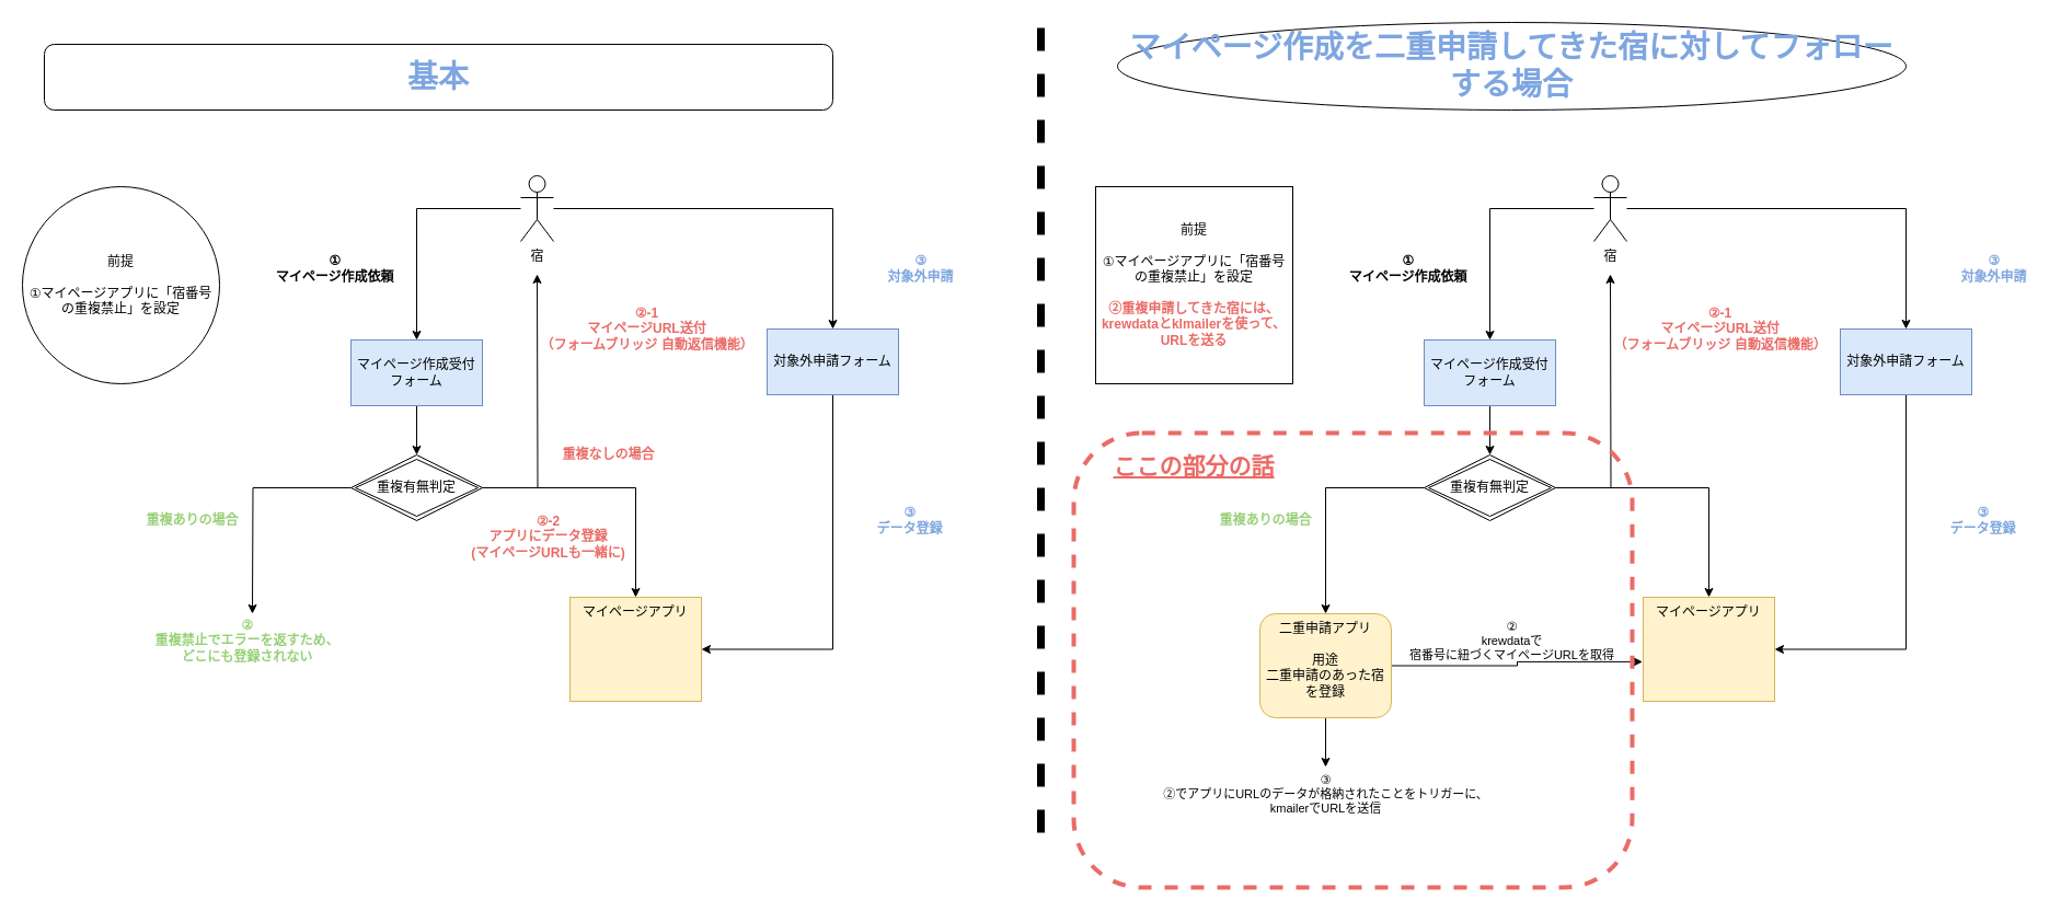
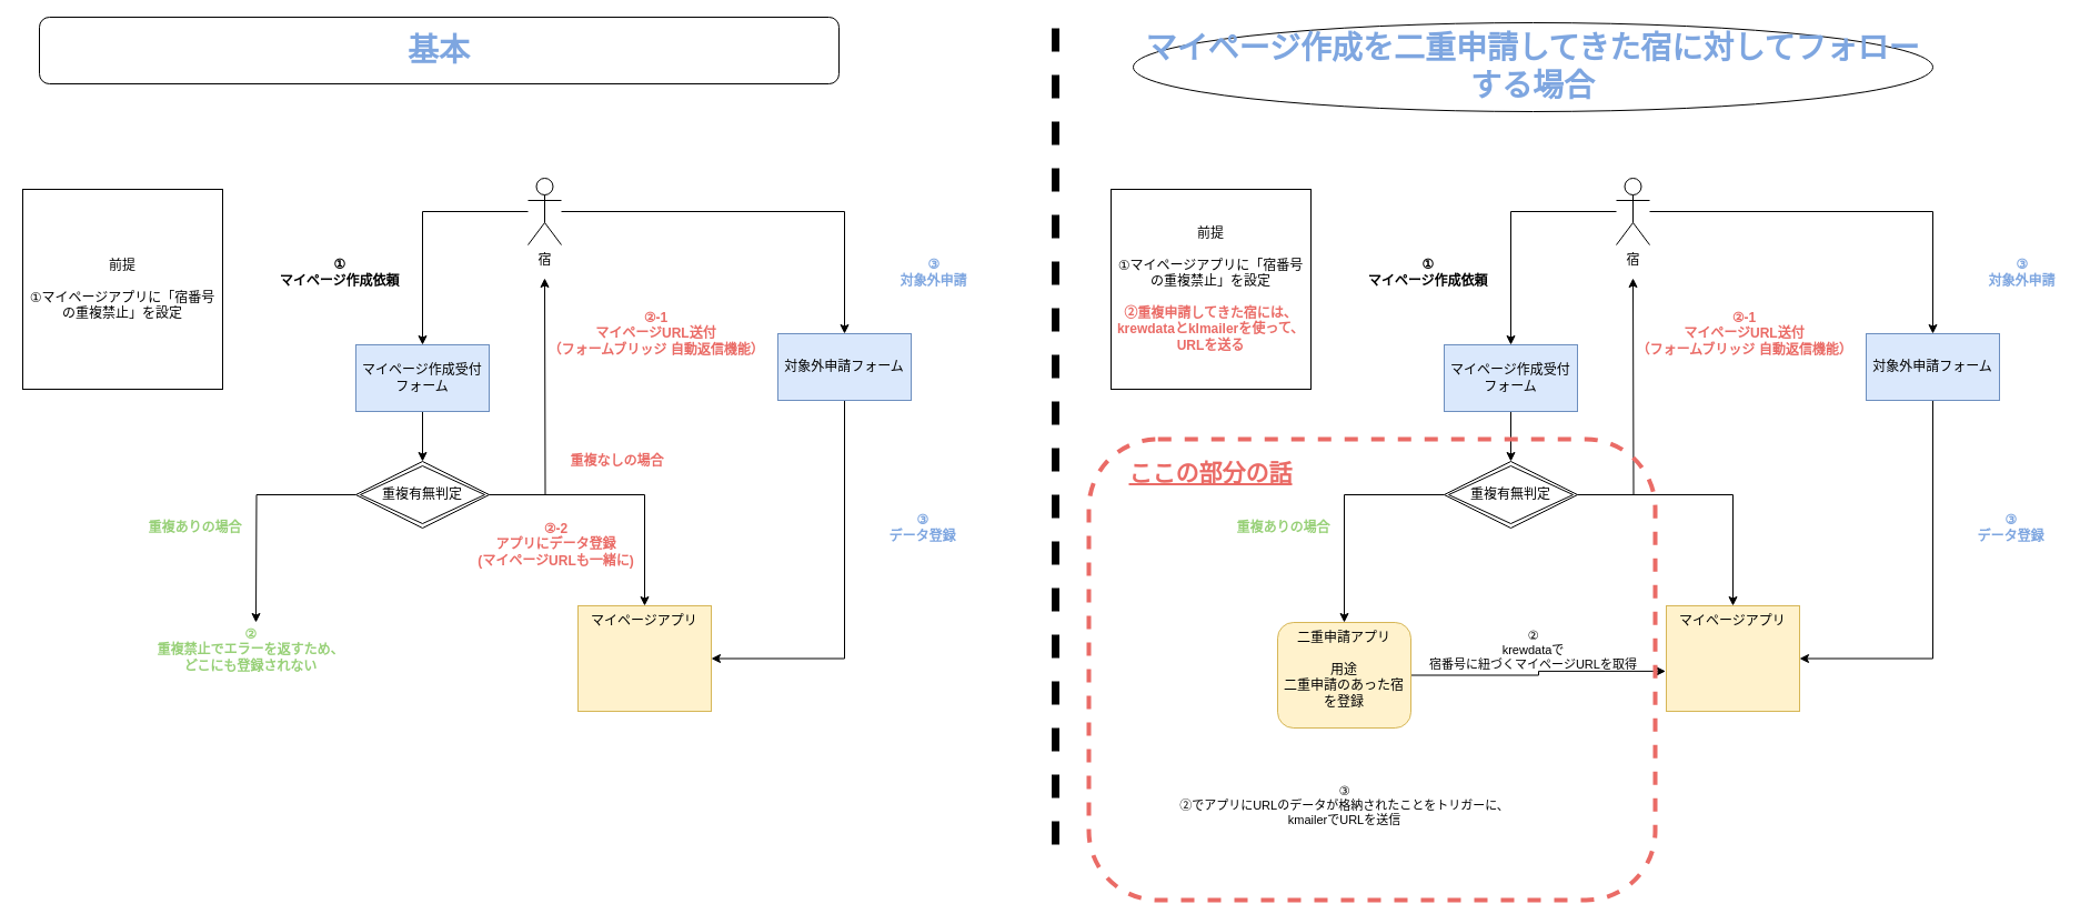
  <mxCell id="0" />
  <mxCell id="1" parent="0" />
  <mxCell id="2" value="&lt;font color=&quot;#000000&quot; style=&quot;font-size: 11px;&quot;&gt;&lt;span style=&quot;font-size: 11px;&quot;&gt;②&lt;br&gt;krewdataで&lt;br&gt;宿番号に紐づくマイページURLを取得&lt;/span&gt;&lt;/font&gt;" style="text;html=1;align=center;verticalAlign=middle;resizable=0;points=[];autosize=1;strokeColor=none;fillColor=none;fontSize=11;fontColor=#7EA6E0;" vertex="1" parent="1"><mxGeometry x="1275" y="560" width="210" height="50" as="geometry" /></mxCell>
  <mxCell id="3" style="edgeStyle=orthogonalEdgeStyle;rounded=0;orthogonalLoop=1;jettySize=auto;html=1;entryX=0.5;entryY=0;entryDx=0;entryDy=0;" edge="1" parent="1" source="5" target="8"><mxGeometry relative="1" as="geometry" /></mxCell>
  <mxCell id="4" style="edgeStyle=orthogonalEdgeStyle;rounded=0;orthogonalLoop=1;jettySize=auto;html=1;entryX=0.5;entryY=0;entryDx=0;entryDy=0;" edge="1" parent="1" source="5" target="10"><mxGeometry relative="1" as="geometry" /></mxCell>
  <mxCell id="5" value="宿" style="shape=umlActor;verticalLabelPosition=bottom;verticalAlign=top;html=1;outlineConnect=0;" vertex="1" parent="1"><mxGeometry x="475" y="160" width="30" height="60" as="geometry" /></mxCell>
  <mxCell id="6" style="edgeStyle=orthogonalEdgeStyle;rounded=0;orthogonalLoop=1;jettySize=auto;html=1;exitX=1;exitY=0.5;exitDx=0;exitDy=0;" edge="1" parent="1" source="17"><mxGeometry relative="1" as="geometry"><mxPoint x="490" y="250" as="targetPoint" /></mxGeometry></mxCell>
  <mxCell id="7" style="edgeStyle=orthogonalEdgeStyle;rounded=0;orthogonalLoop=1;jettySize=auto;html=1;entryX=0.5;entryY=0;entryDx=0;entryDy=0;" edge="1" parent="1" source="8" target="17"><mxGeometry relative="1" as="geometry" /></mxCell>
  <mxCell id="8" value="マイページ作成受付フォーム" style="rounded=0;whiteSpace=wrap;html=1;fillColor=#dae8fc;strokeColor=#6c8ebf;" vertex="1" parent="1"><mxGeometry x="320" y="310" width="120" height="60" as="geometry" /></mxCell>
  <mxCell id="9" style="edgeStyle=orthogonalEdgeStyle;rounded=0;orthogonalLoop=1;jettySize=auto;html=1;entryX=1;entryY=0.5;entryDx=0;entryDy=0;fontColor=#97D077;exitX=0.5;exitY=1;exitDx=0;exitDy=0;" edge="1" parent="1" source="10" target="11"><mxGeometry relative="1" as="geometry" /></mxCell>
  <mxCell id="10" value="対象外申請フォーム" style="rounded=0;whiteSpace=wrap;html=1;fillColor=#dae8fc;strokeColor=#6c8ebf;" vertex="1" parent="1"><mxGeometry x="700" y="300" width="120" height="60" as="geometry" /></mxCell>
  <mxCell id="11" value="マイページアプリ" style="rounded=0;whiteSpace=wrap;html=1;fillColor=#fff2cc;strokeColor=#d6b656;verticalAlign=top;" vertex="1" parent="1"><mxGeometry x="520" y="545" width="120" height="95" as="geometry" /></mxCell>
  <mxCell id="12" value="①&lt;br&gt;マイページ作成依頼" style="text;html=1;align=center;verticalAlign=middle;resizable=0;points=[];autosize=1;strokeColor=none;fillColor=none;fontStyle=1" vertex="1" parent="1"><mxGeometry x="240" y="225" width="130" height="40" as="geometry" /></mxCell>
  <mxCell id="13" value="②-1&lt;br&gt;マイページURL送付&lt;br&gt;（フォームブリッジ 自動返信機能）" style="text;html=1;align=center;verticalAlign=middle;resizable=0;points=[];autosize=1;strokeColor=none;fillColor=none;fontColor=#EA6B66;fontStyle=1" vertex="1" parent="1"><mxGeometry x="480" y="270" width="220" height="60" as="geometry" /></mxCell>
  <mxCell id="14" value="③&lt;br&gt;対象外申請" style="text;html=1;align=center;verticalAlign=middle;resizable=0;points=[];autosize=1;strokeColor=none;fillColor=none;fontStyle=1;fontColor=#7EA6E0;" vertex="1" parent="1"><mxGeometry x="800" y="225" width="80" height="40" as="geometry" /></mxCell>
  <mxCell id="15" style="edgeStyle=orthogonalEdgeStyle;rounded=0;orthogonalLoop=1;jettySize=auto;html=1;" edge="1" parent="1" source="17"><mxGeometry relative="1" as="geometry"><mxPoint x="230" y="560" as="targetPoint" /></mxGeometry></mxCell>
  <mxCell id="16" style="edgeStyle=orthogonalEdgeStyle;rounded=0;orthogonalLoop=1;jettySize=auto;html=1;entryX=0.5;entryY=0;entryDx=0;entryDy=0;" edge="1" parent="1" source="17" target="11"><mxGeometry relative="1" as="geometry" /></mxCell>
  <mxCell id="17" value="重複有無判定" style="shape=rhombus;double=1;perimeter=rhombusPerimeter;whiteSpace=wrap;html=1;align=center;" vertex="1" parent="1"><mxGeometry x="320" y="415" width="120" height="60" as="geometry" /></mxCell>
  <mxCell id="18" value="重複ありの場合" style="text;html=1;align=center;verticalAlign=middle;resizable=0;points=[];autosize=1;strokeColor=none;fillColor=none;fontColor=#97D077;fontStyle=1" vertex="1" parent="1"><mxGeometry x="120" y="460" width="110" height="30" as="geometry" /></mxCell>
  <mxCell id="19" value="重複なしの場合" style="text;html=1;align=center;verticalAlign=middle;resizable=0;points=[];autosize=1;strokeColor=none;fillColor=none;fontColor=#EA6B66;fontStyle=1" vertex="1" parent="1"><mxGeometry x="500" y="400" width="110" height="30" as="geometry" /></mxCell>
- <mxCell id="20" value="前提&lt;br&gt;&lt;br&gt;①マイページアプリに「宿番号の重複禁止」を設定&lt;br&gt;" style="ellipse;whiteSpace=wrap;html=1;aspect=fixed;" vertex="1" parent="1"><mxGeometry x="20" y="170" width="180" height="180" as="geometry" /></mxCell>
+ <mxCell id="20" value="前提&lt;br&gt;&lt;br&gt;①マイページアプリに「宿番号の重複禁止」を設定&lt;br&gt;" style="whiteSpace=wrap;html=1;aspect=fixed;" vertex="1" parent="1"><mxGeometry x="20" y="170" width="180" height="180" as="geometry" /></mxCell>
  <mxCell id="21" value="&lt;span style=&quot;text-align: left;&quot;&gt;②-2&lt;br&gt;アプリにデータ登録&lt;br&gt;&lt;font&gt;&lt;span&gt;(マイページURLも一緒に)&lt;/span&gt;&lt;/font&gt;&lt;br&gt;&lt;/span&gt;" style="text;html=1;align=center;verticalAlign=middle;resizable=0;points=[];autosize=1;strokeColor=none;fillColor=none;fontColor=#EA6B66;fontStyle=1" vertex="1" parent="1"><mxGeometry x="420" y="460" width="160" height="60" as="geometry" /></mxCell>
  <mxCell id="22" value="②&lt;br&gt;重複禁止でエラーを返すため、&lt;br&gt;どこにも登録されない" style="text;html=1;align=center;verticalAlign=middle;resizable=0;points=[];autosize=1;strokeColor=none;fillColor=none;fontColor=#97D077;fontStyle=1" vertex="1" parent="1"><mxGeometry x="130" y="555" width="190" height="60" as="geometry" /></mxCell>
  <mxCell id="23" value="③&lt;br&gt;データ登録" style="text;html=1;align=center;verticalAlign=middle;resizable=0;points=[];autosize=1;strokeColor=none;fillColor=none;fontStyle=1;fontColor=#7EA6E0;" vertex="1" parent="1"><mxGeometry x="790" y="455" width="80" height="40" as="geometry" /></mxCell>
- <mxCell id="24" value="&lt;b&gt;&lt;font style=&quot;font-size: 28px;&quot;&gt;基本&lt;/font&gt;&lt;/b&gt;" style="rounded=1;whiteSpace=wrap;html=1;fontColor=#7EA6E0;" vertex="1" parent="1"><mxGeometry x="40" y="40" width="720" height="60" as="geometry" /></mxCell>
+ <mxCell id="24" value="&lt;b&gt;&lt;font style=&quot;font-size: 28px;&quot;&gt;基本&lt;/font&gt;&lt;/b&gt;" style="rounded=1;whiteSpace=wrap;html=1;fontColor=#7EA6E0;" vertex="1" parent="1"><mxGeometry x="35" y="15" width="720" height="60" as="geometry" /></mxCell>
  <mxCell id="25" value="" style="endArrow=none;html=1;rounded=0;fontSize=28;fontColor=#7EA6E0;strokeWidth=7;dashed=1;" edge="1" parent="1"><mxGeometry width="50" height="50" relative="1" as="geometry"><mxPoint x="950" y="760" as="sourcePoint" /><mxPoint x="950" as="targetPoint" y="20" /></mxGeometry></mxCell>
  <mxCell id="26" style="edgeStyle=orthogonalEdgeStyle;rounded=0;orthogonalLoop=1;jettySize=auto;html=1;entryX=0.5;entryY=0;entryDx=0;entryDy=0;" edge="1" parent="1" source="28" target="31"><mxGeometry relative="1" as="geometry" /></mxCell>
  <mxCell id="27" style="edgeStyle=orthogonalEdgeStyle;rounded=0;orthogonalLoop=1;jettySize=auto;html=1;entryX=0.5;entryY=0;entryDx=0;entryDy=0;" edge="1" parent="1" source="28" target="33"><mxGeometry relative="1" as="geometry" /></mxCell>
  <mxCell id="28" value="宿" style="shape=umlActor;verticalLabelPosition=bottom;verticalAlign=top;html=1;outlineConnect=0;" vertex="1" parent="1"><mxGeometry x="1455" y="160" width="30" height="60" as="geometry" /></mxCell>
  <mxCell id="29" style="edgeStyle=orthogonalEdgeStyle;rounded=0;orthogonalLoop=1;jettySize=auto;html=1;exitX=1;exitY=0.5;exitDx=0;exitDy=0;" edge="1" parent="1" source="40"><mxGeometry relative="1" as="geometry"><mxPoint x="1470" y="250" as="targetPoint" /></mxGeometry></mxCell>
  <mxCell id="30" style="edgeStyle=orthogonalEdgeStyle;rounded=0;orthogonalLoop=1;jettySize=auto;html=1;entryX=0.5;entryY=0;entryDx=0;entryDy=0;" edge="1" parent="1" source="31" target="40"><mxGeometry relative="1" as="geometry" /></mxCell>
  <mxCell id="31" value="マイページ作成受付フォーム" style="rounded=0;whiteSpace=wrap;html=1;fillColor=#dae8fc;strokeColor=#6c8ebf;" vertex="1" parent="1"><mxGeometry x="1300" y="310" width="120" height="60" as="geometry" /></mxCell>
  <mxCell id="32" style="edgeStyle=orthogonalEdgeStyle;rounded=0;orthogonalLoop=1;jettySize=auto;html=1;entryX=1;entryY=0.5;entryDx=0;entryDy=0;fontColor=#97D077;exitX=0.5;exitY=1;exitDx=0;exitDy=0;" edge="1" parent="1" source="33" target="34"><mxGeometry relative="1" as="geometry" /></mxCell>
  <mxCell id="33" value="対象外申請フォーム" style="rounded=0;whiteSpace=wrap;html=1;fillColor=#dae8fc;strokeColor=#6c8ebf;" vertex="1" parent="1"><mxGeometry x="1680" y="300" width="120" height="60" as="geometry" /></mxCell>
  <mxCell id="34" value="マイページアプリ" style="rounded=0;whiteSpace=wrap;html=1;fillColor=#fff2cc;strokeColor=#d6b656;verticalAlign=top;" vertex="1" parent="1"><mxGeometry x="1500" y="545" width="120" height="95" as="geometry" /></mxCell>
  <mxCell id="35" value="①&lt;br&gt;マイページ作成依頼" style="text;html=1;align=center;verticalAlign=middle;resizable=0;points=[];autosize=1;strokeColor=none;fillColor=none;fontStyle=1" vertex="1" parent="1"><mxGeometry x="1220" y="225" width="130" height="40" as="geometry" /></mxCell>
  <mxCell id="36" value="②-1&lt;br&gt;マイページURL送付&lt;br&gt;（フォームブリッジ 自動返信機能）" style="text;html=1;align=center;verticalAlign=middle;resizable=0;points=[];autosize=1;strokeColor=none;fillColor=none;fontColor=#EA6B66;fontStyle=1" vertex="1" parent="1"><mxGeometry x="1460" y="270" width="220" height="60" as="geometry" /></mxCell>
  <mxCell id="37" value="③&lt;br&gt;対象外申請" style="text;html=1;align=center;verticalAlign=middle;resizable=0;points=[];autosize=1;strokeColor=none;fillColor=none;fontStyle=1;fontColor=#7EA6E0;" vertex="1" parent="1"><mxGeometry x="1780" y="225" width="80" height="40" as="geometry" /></mxCell>
  <mxCell id="38" style="edgeStyle=orthogonalEdgeStyle;rounded=0;orthogonalLoop=1;jettySize=auto;html=1;entryX=0.5;entryY=0;entryDx=0;entryDy=0;" edge="1" parent="1" source="40" target="47"><mxGeometry relative="1" as="geometry"><mxPoint x="1210" y="560" as="targetPoint" /></mxGeometry></mxCell>
  <mxCell id="39" style="edgeStyle=orthogonalEdgeStyle;rounded=0;orthogonalLoop=1;jettySize=auto;html=1;entryX=0.5;entryY=0;entryDx=0;entryDy=0;" edge="1" parent="1" source="40" target="34"><mxGeometry relative="1" as="geometry" /></mxCell>
  <mxCell id="40" value="重複有無判定" style="shape=rhombus;double=1;perimeter=rhombusPerimeter;whiteSpace=wrap;html=1;align=center;" vertex="1" parent="1"><mxGeometry x="1300" y="415" width="120" height="60" as="geometry" /></mxCell>
  <mxCell id="41" value="重複ありの場合" style="text;html=1;align=center;verticalAlign=middle;resizable=0;points=[];autosize=1;strokeColor=none;fillColor=none;fontColor=#97D077;fontStyle=1" vertex="1" parent="1"><mxGeometry x="1100" y="460" width="110" height="30" as="geometry" /></mxCell>
  <mxCell id="42" value="前提&lt;br&gt;&lt;br&gt;①マイページアプリに「宿番号の重複禁止」を設定&lt;br&gt;&lt;br&gt;&lt;font color=&quot;#ea6b66&quot;&gt;&lt;b&gt;②重複申請してきた宿には、krewdataとklmailerを使って、URLを送る&lt;/b&gt;&lt;/font&gt;" style="whiteSpace=wrap;html=1;aspect=fixed;" vertex="1" parent="1"><mxGeometry x="1000" y="170" width="180" height="180" as="geometry" /></mxCell>
  <mxCell id="43" value="③&lt;br&gt;データ登録" style="text;html=1;align=center;verticalAlign=middle;resizable=0;points=[];autosize=1;strokeColor=none;fillColor=none;fontStyle=1;fontColor=#7EA6E0;" vertex="1" parent="1"><mxGeometry x="1770" y="455" width="80" height="40" as="geometry" /></mxCell>
  <mxCell id="44" value="&lt;span style=&quot;font-size: 28px;&quot;&gt;&lt;b&gt;マイページ作成を二重申請してきた宿に対してフォローする場合&lt;/b&gt;&lt;/span&gt;" style="ellipse;whiteSpace=wrap;html=1;fontColor=#7EA6E0;" vertex="1" parent="1"><mxGeometry x="1020" width="720" height="80" as="geometry" y="20" /></mxCell>
  <mxCell id="45" style="edgeStyle=orthogonalEdgeStyle;rounded=0;orthogonalLoop=1;jettySize=auto;html=1;entryX=-0.005;entryY=0.62;entryDx=0;entryDy=0;entryPerimeter=0;strokeWidth=1;fontSize=28;fontColor=#7EA6E0;" edge="1" parent="1" source="47" target="34"><mxGeometry relative="1" as="geometry" /></mxCell>
- <mxCell id="46" style="edgeStyle=orthogonalEdgeStyle;rounded=0;orthogonalLoop=1;jettySize=auto;html=1;strokeWidth=1;fontSize=11;fontColor=#000000;" edge="1" parent="1" source="47" target="48"><mxGeometry relative="1" as="geometry"><mxPoint x="1210" y="710" as="targetPoint" /></mxGeometry></mxCell>
  <mxCell id="47" value="二重申請アプリ&lt;br&gt;&lt;br&gt;用途&lt;br&gt;二重申請のあった宿を登録" style="whiteSpace=wrap;html=1;fillColor=#fff2cc;strokeColor=#d6b656;verticalAlign=top;rounded=1;" vertex="1" parent="1"><mxGeometry x="1150" y="560" width="120" height="95" as="geometry" /></mxCell>
  <mxCell id="48" value="&lt;font color=&quot;#000000&quot; style=&quot;font-size: 11px;&quot;&gt;&lt;span style=&quot;font-size: 11px;&quot;&gt;③&lt;br&gt;②でアプリにURLのデータが格納されたことをトリガーに、&lt;br&gt;kmailerでURLを送信&lt;br&gt;&lt;/span&gt;&lt;/font&gt;" style="text;html=1;align=center;verticalAlign=middle;resizable=0;points=[];autosize=1;strokeColor=none;fillColor=none;fontSize=11;fontColor=#7EA6E0;" vertex="1" parent="1"><mxGeometry x="1050" y="700" width="320" height="50" as="geometry" /></mxCell>
  <mxCell id="49" value="" style="rounded=1;whiteSpace=wrap;html=1;fontSize=11;fontColor=#000000;fillColor=none;strokeColor=#EA6B66;strokeWidth=4;dashed=1;" vertex="1" parent="1"><mxGeometry x="980" y="395" width="510" height="415" as="geometry" /></mxCell>
  <mxCell id="50" value="ここの部分の話" style="text;html=1;strokeColor=none;fillColor=none;align=center;verticalAlign=middle;whiteSpace=wrap;rounded=0;dashed=1;strokeWidth=4;fontSize=21;fontColor=#EA6B66;fontStyle=5" vertex="1" parent="1"><mxGeometry x="1000" y="410" width="180" height="30" as="geometry" /></mxCell>
